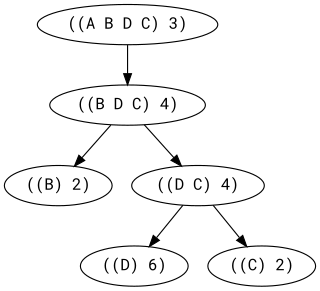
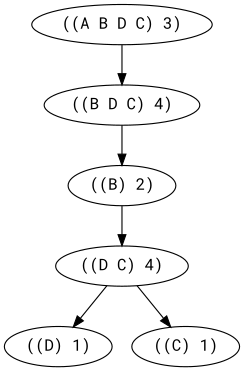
  digraph {
    fontname="Roboto Mono"
    node [fontname="Roboto Mono"]
    edge [fontname="Roboto Mono"]
    n1 [label="((A B D C) 3)"]
    n2 [label="((B D C) 4)"]
    n3 [label="((B) 2)"]
    n4 [label="((D C) 4)"]
-   n5 [label="((D) 6)"]
-   n6 [label="((C) 2)"]
+   n5 [label="((D) 1)"]
+   n6 [label="((C) 1)"]
    n1 -> n2
    n2 -> n3
-   n2 -> n4
+   n3 -> n4
    n4 -> n5
    n4 -> n6
  }
